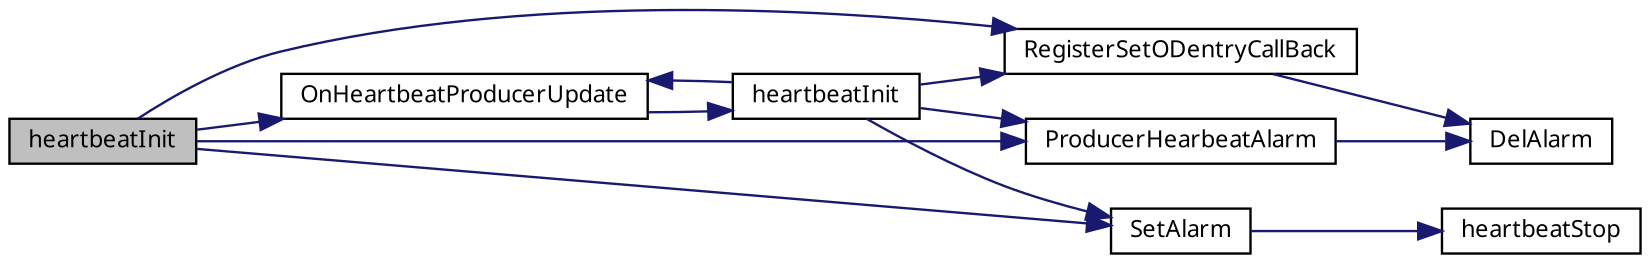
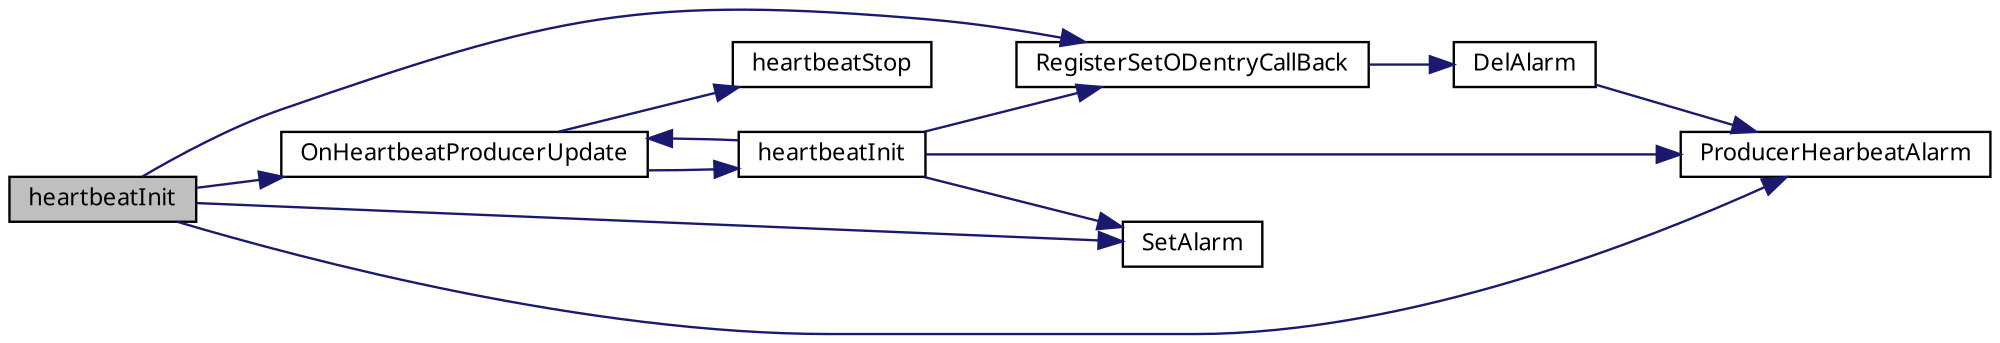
  digraph {
    rankdir=LR
    node [color=black fillcolor=white fontname="FreeSans.ttf" fontsize=10 shape=record style=filled]
    edge [color=midnightblue fontname="FreeSans.ttf" fontsize=10 labelfontname="FreeSans.ttf" labelfontsize=10 style=solid]
    n1 [fillcolor=grey75 fontcolor=black height=0.2 label=heartbeatInit width=0.4]
    n2 [height=0.2 label=OnHeartbeatProducerUpdate width=0.4]
    n3 [height=0.2 label=ProducerHearbeatAlarm width=0.4]
    n4 [height=0.2 label=RegisterSetODentryCallBack width=0.4]
    n5 [height=0.2 label=SetAlarm width=0.4]
    n6 [height=0.2 label=heartbeatInit width=0.4]
    n7 [height=0.2 label=heartbeatStop width=0.4]
    n8 [height=0.2 label=DelAlarm width=0.4]
    n1 -> n2
    n1 -> n3
    n1 -> n4
    n1 -> n5
    n2 -> n6
-   n5 -> n7
-   n3 -> n8
+   n2 -> n7
+   n8 -> n3
    n4 -> n8
    n6 -> n2
    n6 -> n3
    n6 -> n4
    n6 -> n5
  }
